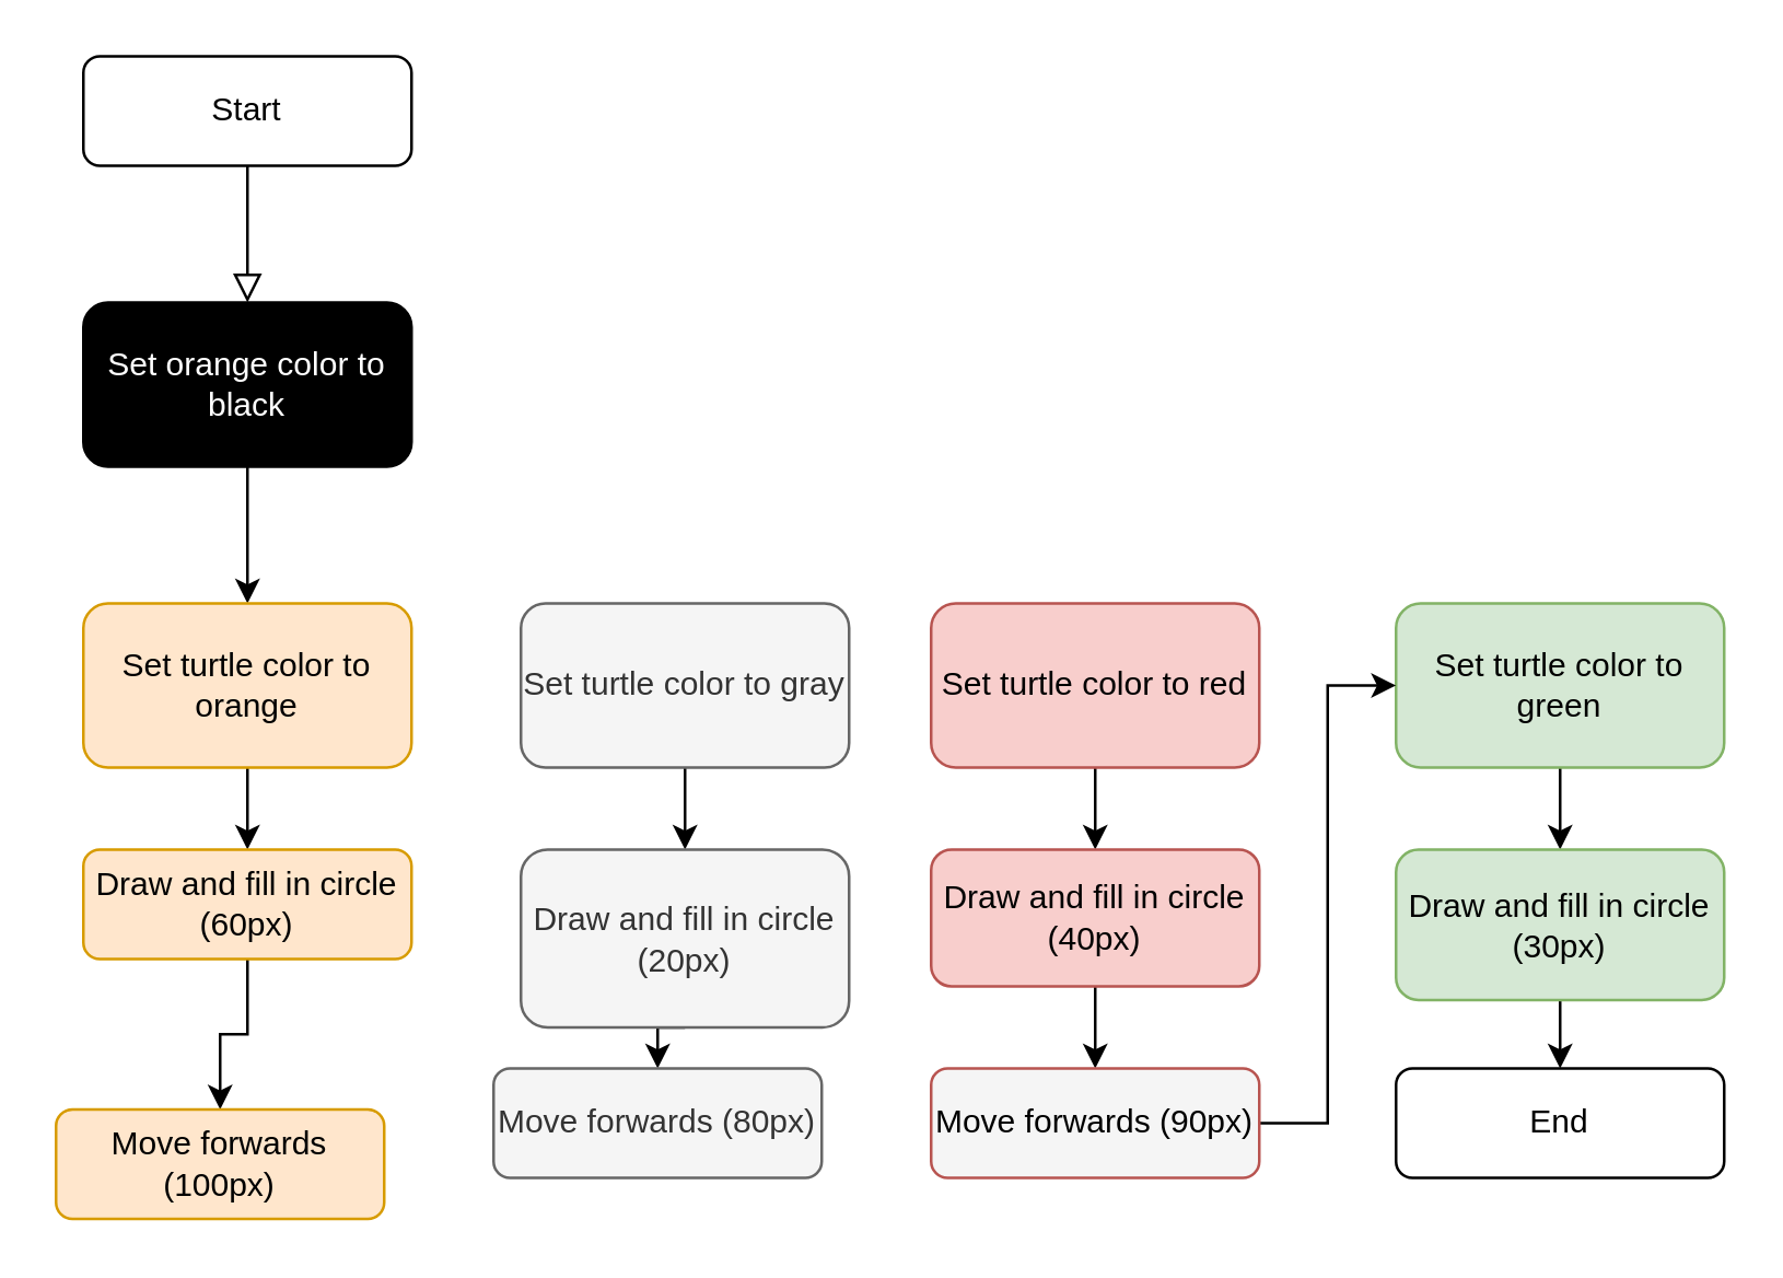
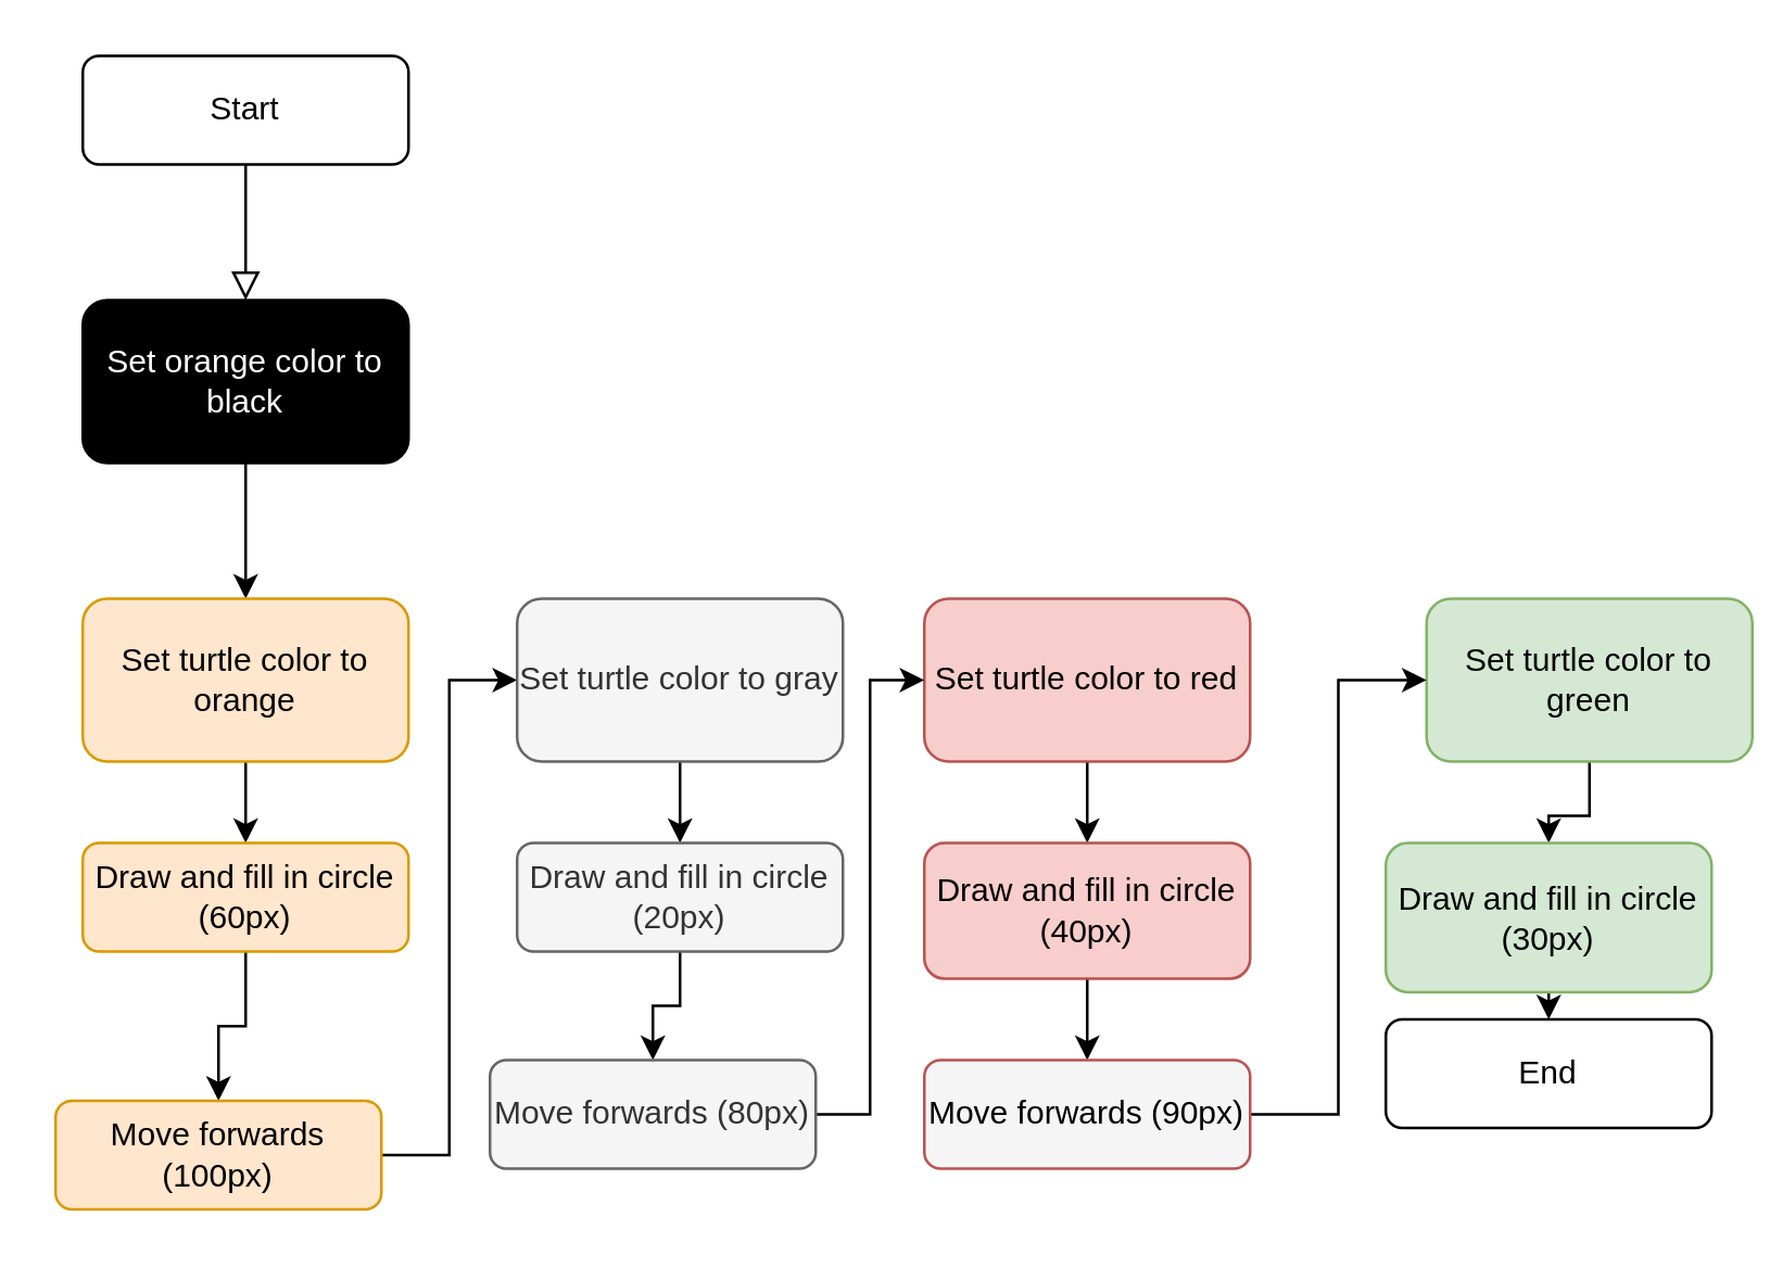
  <mxCell id="0" />
  <mxCell id="1" parent="0" />
  <mxCell id="2" value="" style="rounded=0;html=1;jettySize=auto;orthogonalLoop=1;fontSize=11;endArrow=block;endFill=0;endSize=8;strokeWidth=1;shadow=0;labelBackgroundColor=none;edgeStyle=orthogonalEdgeStyle;" parent="1" source="3" edge="1"><mxGeometry relative="1" as="geometry"><mxPoint x="90" y="110" as="targetPoint" /></mxGeometry></mxCell>
  <mxCell id="3" value="Start" style="rounded=1;whiteSpace=wrap;html=1;fontSize=12;glass=0;strokeWidth=1;shadow=0;" parent="1" vertex="1"><mxGeometry x="30" y="20" width="120" height="40" as="geometry" /></mxCell>
- <mxCell id="4" value="End" style="rounded=1;whiteSpace=wrap;html=1;fontSize=12;glass=0;strokeWidth=1;shadow=0;" parent="1" vertex="1"><mxGeometry x="510" y="390" width="120" height="40" as="geometry" /></mxCell>
+ <mxCell id="4" value="End" style="rounded=1;whiteSpace=wrap;html=1;fontSize=12;glass=0;strokeWidth=1;shadow=0;" parent="1" vertex="1"><mxGeometry x="510" y="375" width="120" height="40" as="geometry" /></mxCell>
  <mxCell id="5" style="edgeStyle=orthogonalEdgeStyle;rounded=0;orthogonalLoop=1;jettySize=auto;html=1;exitX=0.5;exitY=1;exitDx=0;exitDy=0;" edge="1" parent="1" source="6"><mxGeometry relative="1" as="geometry"><mxPoint x="90" y="220" as="targetPoint" /></mxGeometry></mxCell>
  <mxCell id="6" value="Set orange color to black" style="rounded=1;whiteSpace=wrap;html=1;fillColor=#000000;fontColor=#FFFFFF;" vertex="1" parent="1"><mxGeometry x="30" y="110" width="120" height="60" as="geometry" /></mxCell>
  <mxCell id="7" style="edgeStyle=orthogonalEdgeStyle;rounded=0;orthogonalLoop=1;jettySize=auto;html=1;exitX=0.5;exitY=1;exitDx=0;exitDy=0;" edge="1" parent="1" source="8"><mxGeometry relative="1" as="geometry"><mxPoint x="90" y="310" as="targetPoint" /></mxGeometry></mxCell>
  <mxCell id="8" value="Set turtle color to orange" style="rounded=1;whiteSpace=wrap;html=1;fillColor=#ffe6cc;strokeColor=#d79b00;" vertex="1" parent="1"><mxGeometry x="30" y="220" width="120" height="60" as="geometry" /></mxCell>
  <mxCell id="9" style="edgeStyle=orthogonalEdgeStyle;rounded=0;orthogonalLoop=1;jettySize=auto;html=1;exitX=0.5;exitY=1;exitDx=0;exitDy=0;entryX=0.5;entryY=0;entryDx=0;entryDy=0;" edge="1" parent="1" source="10" target="12"><mxGeometry relative="1" as="geometry" /></mxCell>
  <mxCell id="10" value="Draw and fill in circle (60px)" style="rounded=1;whiteSpace=wrap;html=1;fillColor=#ffe6cc;strokeColor=#d79b00;" vertex="1" parent="1"><mxGeometry x="30" y="310" width="120" height="40" as="geometry" /></mxCell>
+ <mxCell id="11" style="edgeStyle=orthogonalEdgeStyle;rounded=0;orthogonalLoop=1;jettySize=auto;html=1;exitX=1;exitY=0.5;exitDx=0;exitDy=0;entryX=0;entryY=0.5;entryDx=0;entryDy=0;" edge="1" parent="1" source="12" target="14"><mxGeometry relative="1" as="geometry" /></mxCell>
  <mxCell id="12" value="Move forwards (100px)" style="rounded=1;whiteSpace=wrap;html=1;fillColor=#ffe6cc;strokeColor=#d79b00;" vertex="1" parent="1"><mxGeometry x="20" y="405" width="120" height="40" as="geometry" /></mxCell>
  <mxCell id="13" style="edgeStyle=orthogonalEdgeStyle;rounded=0;orthogonalLoop=1;jettySize=auto;html=1;exitX=0.5;exitY=1;exitDx=0;exitDy=0;entryX=0.5;entryY=0;entryDx=0;entryDy=0;" edge="1" parent="1" source="14" target="20"><mxGeometry relative="1" as="geometry" /></mxCell>
  <mxCell id="14" value="Set turtle color to gray" style="rounded=1;whiteSpace=wrap;html=1;fillColor=#f5f5f5;strokeColor=#666666;fontColor=#333333;" vertex="1" parent="1"><mxGeometry x="190" y="220" width="120" height="60" as="geometry" /></mxCell>
  <mxCell id="15" style="edgeStyle=orthogonalEdgeStyle;rounded=0;orthogonalLoop=1;jettySize=auto;html=1;exitX=0.5;exitY=1;exitDx=0;exitDy=0;" edge="1" parent="1" source="16" target="22"><mxGeometry relative="1" as="geometry" /></mxCell>
  <mxCell id="16" value="Set turtle color to red" style="rounded=1;whiteSpace=wrap;html=1;fillColor=#f8cecc;strokeColor=#b85450;" vertex="1" parent="1"><mxGeometry x="340" y="220" width="120" height="60" as="geometry" /></mxCell>
  <mxCell id="17" style="edgeStyle=orthogonalEdgeStyle;rounded=0;orthogonalLoop=1;jettySize=auto;html=1;exitX=0.5;exitY=1;exitDx=0;exitDy=0;" edge="1" parent="1" source="18" target="24"><mxGeometry relative="1" as="geometry" /></mxCell>
- <mxCell id="18" value="Set turtle color to green" style="rounded=1;whiteSpace=wrap;html=1;fillColor=#d5e8d4;strokeColor=#82b366;" vertex="1" parent="1"><mxGeometry x="510" y="220" width="120" height="60" as="geometry" /></mxCell>
+ <mxCell id="18" value="Set turtle color to green" style="rounded=1;whiteSpace=wrap;html=1;fillColor=#d5e8d4;strokeColor=#82b366;" vertex="1" parent="1"><mxGeometry x="525" y="220" width="120" height="60" as="geometry" /></mxCell>
  <mxCell id="19" style="edgeStyle=orthogonalEdgeStyle;rounded=0;orthogonalLoop=1;jettySize=auto;html=1;exitX=0.5;exitY=1;exitDx=0;exitDy=0;entryX=0.5;entryY=0;entryDx=0;entryDy=0;" edge="1" parent="1" source="20" target="28"><mxGeometry relative="1" as="geometry" /></mxCell>
- <mxCell id="20" value="Draw and fill in circle (20px)" style="rounded=1;whiteSpace=wrap;html=1;fillColor=#f5f5f5;strokeColor=#666666;fontColor=#333333;" vertex="1" parent="1"><mxGeometry x="190" y="310" width="120" height="65" as="geometry" /></mxCell>
+ <mxCell id="20" value="Draw and fill in circle (20px)" style="rounded=1;whiteSpace=wrap;html=1;fillColor=#f5f5f5;strokeColor=#666666;fontColor=#333333;" vertex="1" parent="1"><mxGeometry x="190" y="310" width="120" height="40" as="geometry" /></mxCell>
  <mxCell id="21" style="edgeStyle=orthogonalEdgeStyle;rounded=0;orthogonalLoop=1;jettySize=auto;html=1;exitX=0.5;exitY=1;exitDx=0;exitDy=0;entryX=0.5;entryY=0;entryDx=0;entryDy=0;" edge="1" parent="1" source="22" target="26"><mxGeometry relative="1" as="geometry" /></mxCell>
  <mxCell id="22" value="Draw and fill in circle (40px)" style="rounded=1;whiteSpace=wrap;html=1;fillColor=#f8cecc;strokeColor=#b85450;" vertex="1" parent="1"><mxGeometry x="340" y="310" width="120" height="50" as="geometry" /></mxCell>
  <mxCell id="23" style="edgeStyle=orthogonalEdgeStyle;rounded=0;orthogonalLoop=1;jettySize=auto;html=1;exitX=0.5;exitY=1;exitDx=0;exitDy=0;entryX=0.5;entryY=0;entryDx=0;entryDy=0;" edge="1" parent="1" source="24" target="4"><mxGeometry relative="1" as="geometry" /></mxCell>
  <mxCell id="24" value="Draw and fill in circle (30px)" style="rounded=1;whiteSpace=wrap;html=1;fillColor=#d5e8d4;strokeColor=#82b366;" vertex="1" parent="1"><mxGeometry x="510" y="310" width="120" height="55" as="geometry" /></mxCell>
  <mxCell id="25" style="edgeStyle=orthogonalEdgeStyle;rounded=0;orthogonalLoop=1;jettySize=auto;html=1;exitX=1;exitY=0.5;exitDx=0;exitDy=0;entryX=0;entryY=0.5;entryDx=0;entryDy=0;" edge="1" parent="1" source="26" target="18"><mxGeometry relative="1" as="geometry" /></mxCell>
  <mxCell id="26" value="Move forwards (90px)" style="rounded=1;whiteSpace=wrap;html=1;fillColor=#f5f5f5;strokeColor=#b85450;" vertex="1" parent="1"><mxGeometry x="340" y="390" width="120" height="40" as="geometry" /></mxCell>
+ <mxCell id="27" style="edgeStyle=orthogonalEdgeStyle;rounded=0;orthogonalLoop=1;jettySize=auto;html=1;exitX=1;exitY=0.5;exitDx=0;exitDy=0;entryX=0;entryY=0.5;entryDx=0;entryDy=0;" edge="1" parent="1" source="28" target="16"><mxGeometry relative="1" as="geometry"><Array as="points"><mxPoint x="320" y="410" /><mxPoint x="320" y="250" /></Array></mxGeometry></mxCell>
  <mxCell id="28" value="Move forwards (80px)" style="rounded=1;whiteSpace=wrap;html=1;fillColor=#f5f5f5;strokeColor=#666666;fontColor=#333333;" vertex="1" parent="1"><mxGeometry x="180" y="390" width="120" height="40" as="geometry" /></mxCell>
